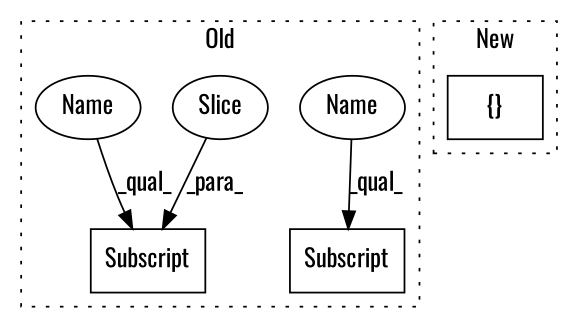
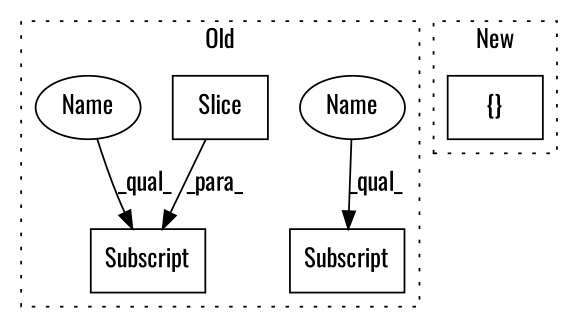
  digraph {
    fontname=Oswald
    node [a=63 l=11 shape=box fontname=Oswald]
    edge [fontname=Oswald]
-   n1 [a=80 l=6 label=Slice s=6955 shape=ellipse]
+   n1 [a=80 l=6 label=Slice s=6955]
    n2 [l="19,0" label=Subscript s="6943,0"]
    n3 [l="16,0" label=Subscript s="6891,0"]
    n4 [a=87 label=Name s=6891 shape=ellipse]
    n5 [a=87 label=Name s=6943 shape=ellipse]
    n6 [a=59 l="1,0" label="{}" s="7270,7307"]
    subgraph cluster_1 {
      label=Old
      style=dotted
      n1
      n2
      n3
      n4
      n5
    }
    subgraph cluster_2 {
      label=New
      style=dotted
      n6
    }
    n1 -> n2 [label=_para_]
    n4 -> n3 [label=_qual_]
    n5 -> n2 [label=_qual_]
  }
